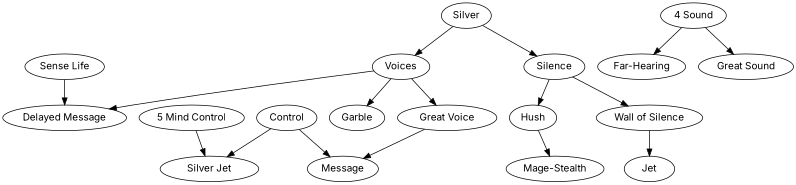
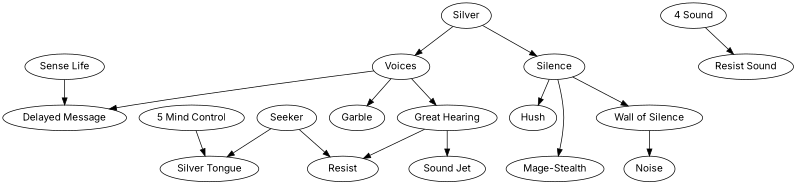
  digraph {
    fontname=Inter
    node [fontname=Inter]
    edge [fontname=Inter]
    Voices
    "Delayed Message"
    Garble
-   "Great Voice"
-   Message
+   "Great Voice" [label="Great Hearing"]
+   Message [label=Resist]
+   "Sound Jet"
    "Sense Life"
    "4 Sound"
-   "Far-Hearing"
-   "Resist Sound" [label="Great Sound"]
+   "Resist Sound"
    Silence
    Hush
    "Wall of Silence"
    "Mage-Stealth"
-   Noise [label=Jet]
-   Seeker [label=Control]
-   "Silver Tongue" [label="Silver Jet"]
+   Noise
+   Seeker
+   "Silver Tongue"
    n18 [label=Silver]
    "5 Mind Control"
    Voices -> "Delayed Message"
    Voices -> Garble
    Voices -> "Great Voice"
    "Great Voice" -> Message
+   "Great Voice" -> "Sound Jet"
    "Sense Life" -> "Delayed Message"
-   "4 Sound" -> "Far-Hearing"
    "4 Sound" -> "Resist Sound"
    Silence -> Hush
    Silence -> "Wall of Silence"
-   Hush -> "Mage-Stealth"
+   Silence -> "Mage-Stealth"
    "Wall of Silence" -> Noise
    Seeker -> Message
    Seeker -> "Silver Tongue"
    n18 -> Voices
    n18 -> Silence
    "5 Mind Control" -> "Silver Tongue"
  }
